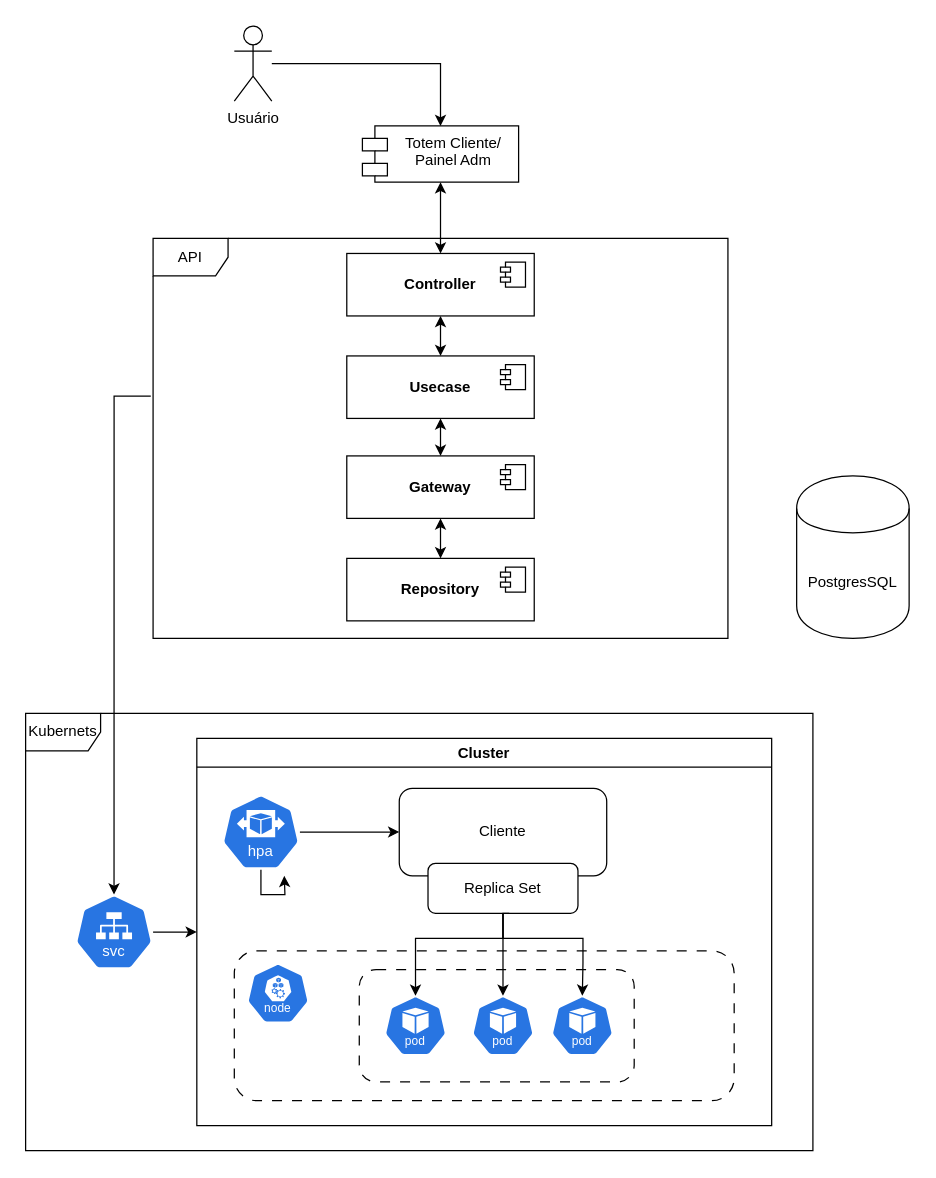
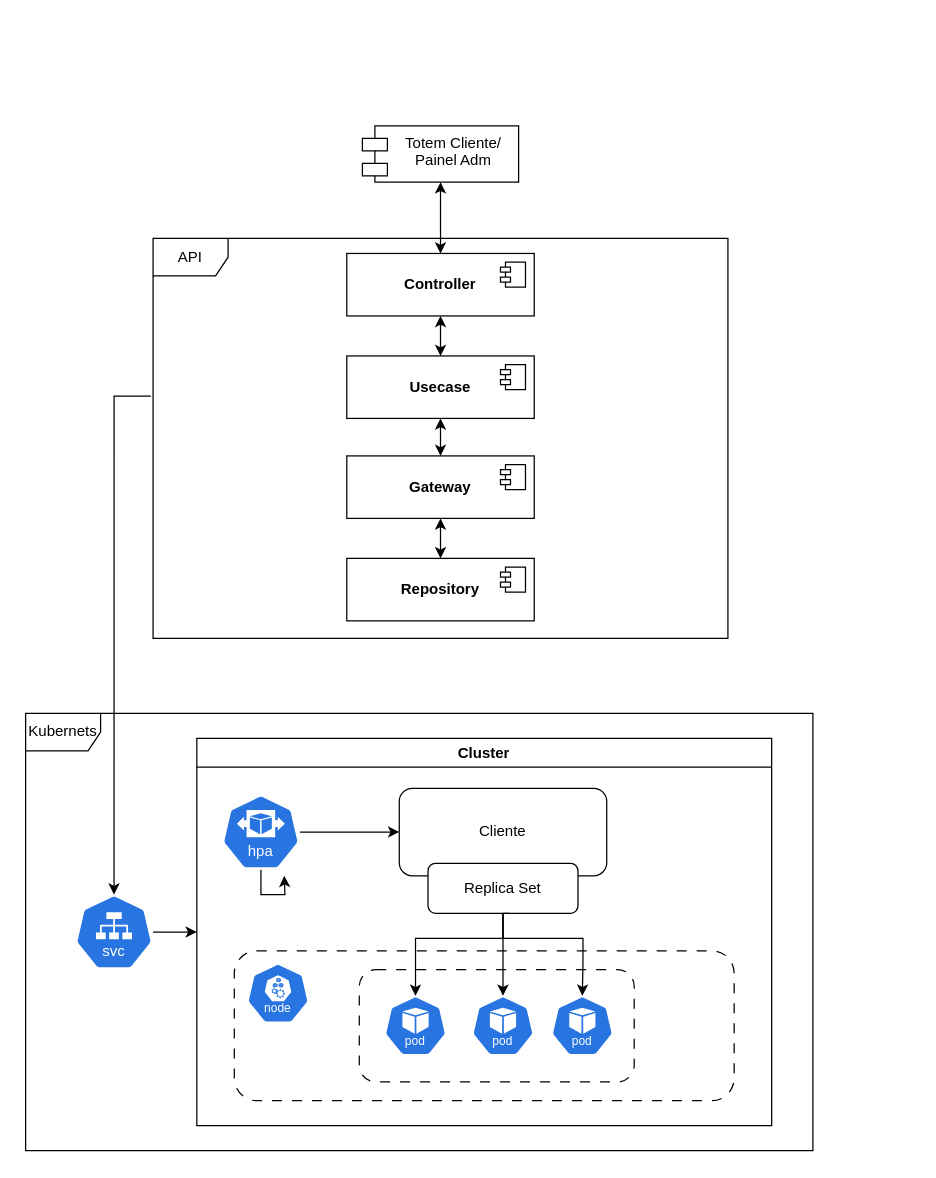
  <mxCell id="0" />
  <mxCell id="1" parent="0" />
  <mxCell id="2" value="API" style="shape=umlFrame;whiteSpace=wrap;html=1;pointerEvents=0;" parent="1" vertex="1"><mxGeometry x="122" y="190" width="460" height="320" as="geometry" /></mxCell>
- <mxCell id="3" style="edgeStyle=orthogonalEdgeStyle;rounded=0;orthogonalLoop=1;jettySize=auto;html=1;entryX=0.5;entryY=0;entryDx=0;entryDy=0;" parent="1" source="4" target="6" edge="1"><mxGeometry relative="1" as="geometry" /></mxCell>
- <mxCell id="4" value="Usuário" style="shape=umlActor;verticalLabelPosition=bottom;verticalAlign=top;html=1;" parent="1" vertex="1"><mxGeometry x="187" y="20" width="30" height="60" as="geometry" /></mxCell>
  <mxCell id="5" style="edgeStyle=orthogonalEdgeStyle;rounded=0;orthogonalLoop=1;jettySize=auto;html=1;startArrow=classic;startFill=1;" parent="1" source="6" target="16" edge="1"><mxGeometry relative="1" as="geometry" /></mxCell>
  <mxCell id="6" value="Totem Cliente/ Painel Adm" style="shape=module;align=left;spacingLeft=20;align=center;verticalAlign=top;whiteSpace=wrap;html=1;" parent="1" vertex="1"><mxGeometry x="289.5" y="100" width="125" height="45" as="geometry" /></mxCell>
  <mxCell id="7" style="edgeStyle=orthogonalEdgeStyle;rounded=0;orthogonalLoop=1;jettySize=auto;html=1;entryX=0.5;entryY=0;entryDx=0;entryDy=0;startArrow=classic;startFill=1;" parent="1" source="8" target="10" edge="1"><mxGeometry relative="1" as="geometry" /></mxCell>
  <mxCell id="8" value="&lt;b&gt;Gateway&lt;/b&gt;" style="html=1;dropTarget=0;whiteSpace=wrap;" parent="1" vertex="1"><mxGeometry x="277" y="364" width="150" height="50" as="geometry" /></mxCell>
  <mxCell id="9" value="" style="shape=module;jettyWidth=8;jettyHeight=4;" parent="8" vertex="1"><mxGeometry x="1" width="20" height="20" relative="1" as="geometry"><mxPoint x="-27" y="7" as="offset" /></mxGeometry></mxCell>
  <mxCell id="10" value="&lt;b&gt;Repository&lt;/b&gt;" style="html=1;dropTarget=0;whiteSpace=wrap;" parent="1" vertex="1"><mxGeometry x="277" y="446" width="150" height="50" as="geometry" /></mxCell>
  <mxCell id="11" value="" style="shape=module;jettyWidth=8;jettyHeight=4;" parent="10" vertex="1"><mxGeometry x="1" width="20" height="20" relative="1" as="geometry"><mxPoint x="-27" y="7" as="offset" /></mxGeometry></mxCell>
  <mxCell id="12" style="edgeStyle=orthogonalEdgeStyle;rounded=0;orthogonalLoop=1;jettySize=auto;html=1;startArrow=classic;startFill=1;" parent="1" source="13" target="8" edge="1"><mxGeometry relative="1" as="geometry" /></mxCell>
  <mxCell id="13" value="&lt;b&gt;Usecase&lt;/b&gt;" style="html=1;dropTarget=0;whiteSpace=wrap;" parent="1" vertex="1"><mxGeometry x="277" y="284" width="150" height="50" as="geometry" /></mxCell>
  <mxCell id="14" value="" style="shape=module;jettyWidth=8;jettyHeight=4;" parent="13" vertex="1"><mxGeometry x="1" width="20" height="20" relative="1" as="geometry"><mxPoint x="-27" y="7" as="offset" /></mxGeometry></mxCell>
  <mxCell id="15" style="edgeStyle=orthogonalEdgeStyle;rounded=0;orthogonalLoop=1;jettySize=auto;html=1;entryX=0.5;entryY=0;entryDx=0;entryDy=0;startArrow=classic;startFill=1;" parent="1" source="16" target="13" edge="1"><mxGeometry relative="1" as="geometry" /></mxCell>
  <mxCell id="16" value="&lt;b&gt;Controller&lt;/b&gt;" style="html=1;dropTarget=0;whiteSpace=wrap;" parent="1" vertex="1"><mxGeometry x="277" y="202" width="150" height="50" as="geometry" /></mxCell>
  <mxCell id="17" value="" style="shape=module;jettyWidth=8;jettyHeight=4;" parent="16" vertex="1"><mxGeometry x="1" width="20" height="20" relative="1" as="geometry"><mxPoint x="-27" y="7" as="offset" /></mxGeometry></mxCell>
- <mxCell id="18" value="PostgresSQL" style="shape=cylinder;whiteSpace=wrap;html=1;boundedLbl=1;backgroundOutline=1;" parent="1" vertex="1"><mxGeometry x="637" y="380" width="90" height="130" as="geometry" /></mxCell>
  <mxCell id="19" value="Kubernets" style="shape=umlFrame;whiteSpace=wrap;html=1;pointerEvents=0;" parent="1" vertex="1"><mxGeometry x="20" y="570" width="630" height="350" as="geometry" /></mxCell>
  <mxCell id="20" value="Cluster" style="swimlane;" parent="1" vertex="1"><mxGeometry x="157" y="590" width="460" height="310" as="geometry" /></mxCell>
  <mxCell id="21" style="edgeStyle=orthogonalEdgeStyle;rounded=0;orthogonalLoop=1;jettySize=auto;html=1;entryX=0;entryY=0.5;entryDx=0;entryDy=0;" parent="20" source="23" target="25" edge="1"><mxGeometry relative="1" as="geometry" /></mxCell>
  <mxCell id="22" style="edgeStyle=orthogonalEdgeStyle;rounded=0;orthogonalLoop=1;jettySize=auto;html=1;" parent="20" source="23" edge="1"><mxGeometry relative="1" as="geometry"><mxPoint x="70" y="110" as="targetPoint" /></mxGeometry></mxCell>
  <mxCell id="23" value="" style="aspect=fixed;sketch=0;html=1;dashed=0;whitespace=wrap;verticalLabelPosition=bottom;verticalAlign=top;fillColor=#2875E2;strokeColor=#ffffff;points=[[0.005,0.63,0],[0.1,0.2,0],[0.9,0.2,0],[0.5,0,0],[0.995,0.63,0],[0.72,0.99,0],[0.5,1,0],[0.28,0.99,0]];shape=mxgraph.kubernetes.icon2;kubernetesLabel=1;prIcon=hpa" parent="20" vertex="1"><mxGeometry x="20" y="45" width="62.5" height="60" as="geometry" /></mxCell>
  <mxCell id="24" value="" style="group" parent="20" vertex="1" connectable="0"><mxGeometry x="162" y="40" width="166" height="100" as="geometry" /></mxCell>
  <mxCell id="25" value="Cliente" style="rounded=1;whiteSpace=wrap;html=1;" parent="24" vertex="1"><mxGeometry width="166" height="70" as="geometry" /></mxCell>
  <mxCell id="26" value="Replica Set" style="rounded=1;whiteSpace=wrap;html=1;" parent="24" vertex="1"><mxGeometry x="23" y="60" width="120" height="40" as="geometry" /></mxCell>
  <mxCell id="27" value="" style="rounded=1;whiteSpace=wrap;html=1;dashed=1;dashPattern=8 8;" parent="20" vertex="1"><mxGeometry x="30" y="170" width="400" height="120" as="geometry" /></mxCell>
  <mxCell id="28" value="" style="aspect=fixed;sketch=0;html=1;dashed=0;whitespace=wrap;verticalLabelPosition=bottom;verticalAlign=top;fillColor=#2875E2;strokeColor=#ffffff;points=[[0.005,0.63,0],[0.1,0.2,0],[0.9,0.2,0],[0.5,0,0],[0.995,0.63,0],[0.72,0.99,0],[0.5,1,0],[0.28,0.99,0]];shape=mxgraph.kubernetes.icon2;kubernetesLabel=1;prIcon=node" parent="20" vertex="1"><mxGeometry x="40" y="180" width="50" height="48" as="geometry" /></mxCell>
  <mxCell id="29" value="" style="rounded=1;whiteSpace=wrap;html=1;dashed=1;dashPattern=8 8;" parent="20" vertex="1"><mxGeometry x="130" y="185" width="220" height="90" as="geometry" /></mxCell>
  <mxCell id="30" value="" style="aspect=fixed;sketch=0;html=1;dashed=0;whitespace=wrap;verticalLabelPosition=bottom;verticalAlign=top;fillColor=#2875E2;strokeColor=#ffffff;points=[[0.005,0.63,0],[0.1,0.2,0],[0.9,0.2,0],[0.5,0,0],[0.995,0.63,0],[0.72,0.99,0],[0.5,1,0],[0.28,0.99,0]];shape=mxgraph.kubernetes.icon2;kubernetesLabel=1;prIcon=pod" parent="20" vertex="1"><mxGeometry x="150" y="206" width="50" height="48" as="geometry" /></mxCell>
  <mxCell id="31" value="" style="aspect=fixed;sketch=0;html=1;dashed=0;whitespace=wrap;verticalLabelPosition=bottom;verticalAlign=top;fillColor=#2875E2;strokeColor=#ffffff;points=[[0.005,0.63,0],[0.1,0.2,0],[0.9,0.2,0],[0.5,0,0],[0.995,0.63,0],[0.72,0.99,0],[0.5,1,0],[0.28,0.99,0]];shape=mxgraph.kubernetes.icon2;kubernetesLabel=1;prIcon=pod" parent="20" vertex="1"><mxGeometry x="220" y="206" width="50" height="48" as="geometry" /></mxCell>
  <mxCell id="32" value="" style="aspect=fixed;sketch=0;html=1;dashed=0;whitespace=wrap;verticalLabelPosition=bottom;verticalAlign=top;fillColor=#2875E2;strokeColor=#ffffff;points=[[0.005,0.63,0],[0.1,0.2,0],[0.9,0.2,0],[0.5,0,0],[0.995,0.63,0],[0.72,0.99,0],[0.5,1,0],[0.28,0.99,0]];shape=mxgraph.kubernetes.icon2;kubernetesLabel=1;prIcon=pod" parent="20" vertex="1"><mxGeometry x="283.5" y="206" width="50" height="48" as="geometry" /></mxCell>
  <mxCell id="33" style="edgeStyle=orthogonalEdgeStyle;rounded=0;orthogonalLoop=1;jettySize=auto;html=1;entryX=0.5;entryY=0;entryDx=0;entryDy=0;entryPerimeter=0;exitX=0.5;exitY=1;exitDx=0;exitDy=0;" parent="20" source="26" target="30" edge="1"><mxGeometry relative="1" as="geometry"><mxPoint x="240" y="140" as="sourcePoint" /><Array as="points"><mxPoint x="245" y="160" /><mxPoint x="175" y="160" /></Array></mxGeometry></mxCell>
  <mxCell id="34" style="edgeStyle=orthogonalEdgeStyle;rounded=0;orthogonalLoop=1;jettySize=auto;html=1;entryX=0.5;entryY=0;entryDx=0;entryDy=0;entryPerimeter=0;" parent="20" target="31" edge="1"><mxGeometry relative="1" as="geometry"><mxPoint x="250" y="140" as="sourcePoint" /><Array as="points"><mxPoint x="245" y="140" /></Array></mxGeometry></mxCell>
  <mxCell id="35" style="edgeStyle=orthogonalEdgeStyle;rounded=0;orthogonalLoop=1;jettySize=auto;html=1;entryX=0.5;entryY=0;entryDx=0;entryDy=0;entryPerimeter=0;exitX=0.5;exitY=1;exitDx=0;exitDy=0;" parent="20" source="26" target="32" edge="1"><mxGeometry relative="1" as="geometry"><Array as="points"><mxPoint x="245" y="160" /><mxPoint x="309" y="160" /><mxPoint x="309" y="180" /><mxPoint x="308" y="180" /></Array></mxGeometry></mxCell>
  <mxCell id="36" style="edgeStyle=orthogonalEdgeStyle;rounded=0;orthogonalLoop=1;jettySize=auto;html=1;entryX=0;entryY=0.5;entryDx=0;entryDy=0;" parent="1" source="37" target="20" edge="1"><mxGeometry relative="1" as="geometry" /></mxCell>
  <mxCell id="37" value="" style="aspect=fixed;sketch=0;html=1;dashed=0;whitespace=wrap;verticalLabelPosition=bottom;verticalAlign=top;fillColor=#2875E2;strokeColor=#ffffff;points=[[0.005,0.63,0],[0.1,0.2,0],[0.9,0.2,0],[0.5,0,0],[0.995,0.63,0],[0.72,0.99,0],[0.5,1,0],[0.28,0.99,0]];shape=mxgraph.kubernetes.icon2;kubernetesLabel=1;prIcon=svc" parent="1" vertex="1"><mxGeometry x="59.5" y="715" width="62.5" height="60" as="geometry" /></mxCell>
  <mxCell id="38" style="edgeStyle=orthogonalEdgeStyle;rounded=0;orthogonalLoop=1;jettySize=auto;html=1;entryX=0.5;entryY=0;entryDx=0;entryDy=0;entryPerimeter=0;exitX=-0.004;exitY=0.394;exitDx=0;exitDy=0;exitPerimeter=0;" edge="1" parent="1" source="2" target="37"><mxGeometry relative="1" as="geometry"><Array as="points"><mxPoint x="91" y="316" /></Array></mxGeometry></mxCell>
